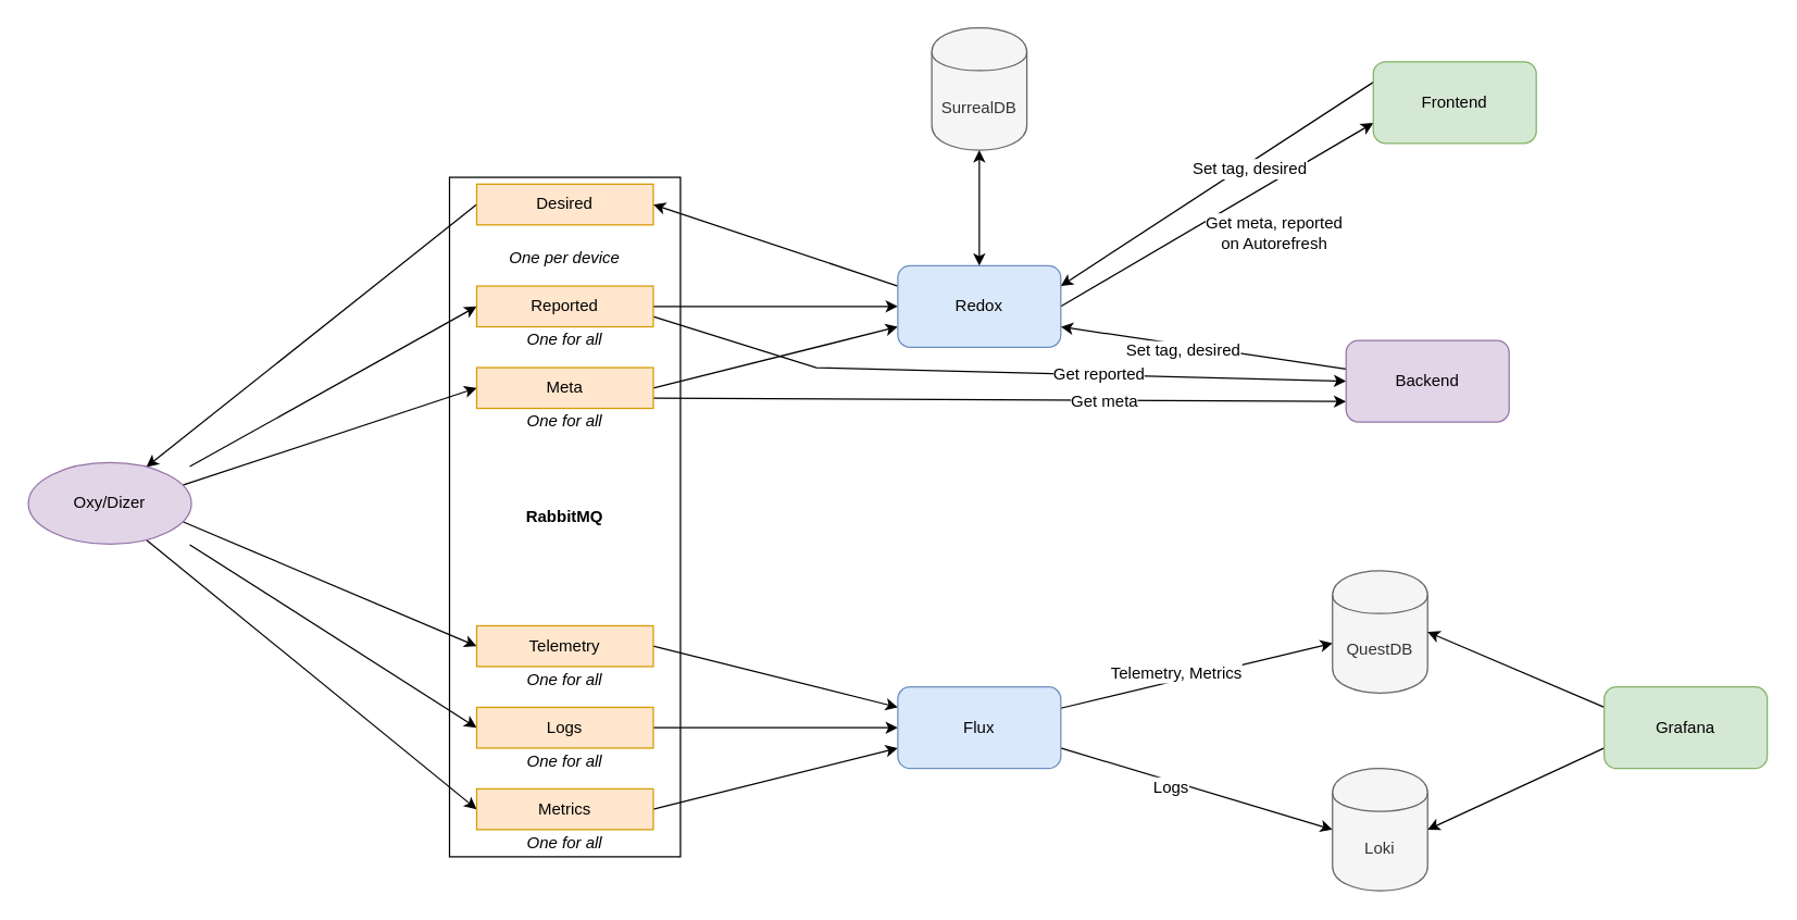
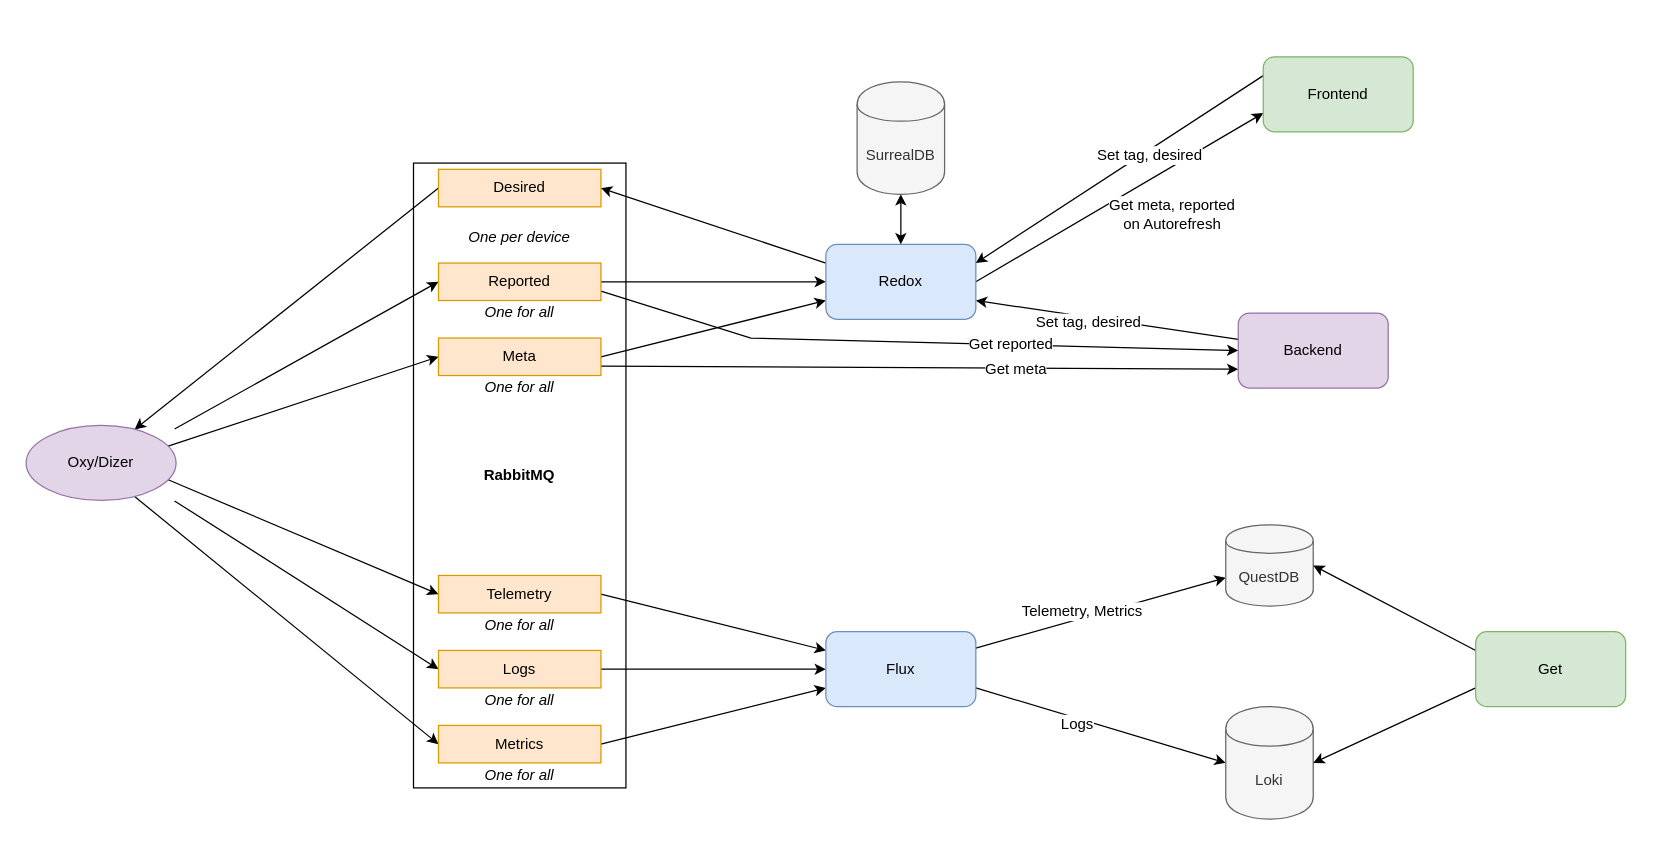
  <mxCell id="0" />
  <mxCell id="1" parent="0" />
  <mxCell id="2" value="RabbitMQ" style="rounded=0;whiteSpace=wrap;html=1;fontStyle=1" parent="1" vertex="1"><mxGeometry x="330" y="130" width="170" height="500" as="geometry" /></mxCell>
  <mxCell id="3" style="rounded=0;orthogonalLoop=1;jettySize=auto;html=1;entryX=0;entryY=0.5;entryDx=0;entryDy=0;startArrow=classic;startFill=1;endArrow=none;endFill=0;exitX=0.75;exitY=0;exitDx=0;exitDy=0;" parent="1" source="9" target="10" edge="1"><mxGeometry relative="1" as="geometry" /></mxCell>
  <mxCell id="4" style="rounded=0;orthogonalLoop=1;jettySize=auto;html=1;entryX=0;entryY=0.5;entryDx=0;entryDy=0;exitX=0.99;exitY=0.047;exitDx=0;exitDy=0;exitPerimeter=0;" parent="1" source="9" target="14" edge="1"><mxGeometry relative="1" as="geometry" /></mxCell>
  <mxCell id="5" style="rounded=0;orthogonalLoop=1;jettySize=auto;html=1;entryX=0;entryY=0.5;entryDx=0;entryDy=0;exitX=1;exitY=0.25;exitDx=0;exitDy=0;" parent="1" source="9" target="18" edge="1"><mxGeometry relative="1" as="geometry" /></mxCell>
  <mxCell id="6" style="edgeStyle=none;rounded=0;orthogonalLoop=1;jettySize=auto;html=1;exitX=1;exitY=0.75;exitDx=0;exitDy=0;entryX=0;entryY=0.5;entryDx=0;entryDy=0;startArrow=none;startFill=0;endArrow=classic;endFill=1;" parent="1" source="9" target="32" edge="1"><mxGeometry relative="1" as="geometry" /></mxCell>
  <mxCell id="7" style="edgeStyle=none;rounded=0;orthogonalLoop=1;jettySize=auto;html=1;exitX=0.75;exitY=1;exitDx=0;exitDy=0;entryX=0;entryY=0.5;entryDx=0;entryDy=0;startArrow=none;startFill=0;endArrow=classic;endFill=1;" parent="1" source="9" target="36" edge="1"><mxGeometry relative="1" as="geometry" /></mxCell>
  <mxCell id="8" style="edgeStyle=none;rounded=0;orthogonalLoop=1;jettySize=auto;html=1;entryX=0;entryY=0.5;entryDx=0;entryDy=0;startArrow=none;startFill=0;endArrow=classic;endFill=1;exitX=0.99;exitY=1.006;exitDx=0;exitDy=0;exitPerimeter=0;" parent="1" source="9" target="34" edge="1"><mxGeometry relative="1" as="geometry" /></mxCell>
  <mxCell id="9" value="Oxy/Dizer" style="ellipse;whiteSpace=wrap;html=1;fillColor=#e1d5e7;strokeColor=#9673a6;" parent="1" vertex="1"><mxGeometry x="20" y="340" width="120" height="60" as="geometry" /></mxCell>
  <mxCell id="10" value="Desired" style="rounded=0;whiteSpace=wrap;html=1;fillColor=#ffe6cc;strokeColor=#d79b00;" parent="1" vertex="1"><mxGeometry x="350" y="135" width="130" height="30" as="geometry" /></mxCell>
  <mxCell id="11" style="edgeStyle=none;rounded=0;orthogonalLoop=1;jettySize=auto;html=1;startArrow=none;startFill=0;endArrow=classic;endFill=1;" parent="1" source="14" target="22" edge="1"><mxGeometry relative="1" as="geometry" /></mxCell>
  <mxCell id="12" style="edgeStyle=none;rounded=0;orthogonalLoop=1;jettySize=auto;html=1;entryX=0;entryY=0.5;entryDx=0;entryDy=0;startArrow=none;startFill=0;endArrow=classic;endFill=1;exitX=1;exitY=0.75;exitDx=0;exitDy=0;" parent="1" source="14" target="30" edge="1"><mxGeometry relative="1" as="geometry"><Array as="points"><mxPoint x="600" y="270" /></Array></mxGeometry></mxCell>
  <mxCell id="13" value="Get reported" style="text;html=1;resizable=0;points=[];align=center;verticalAlign=middle;labelBackgroundColor=#ffffff;" parent="12" vertex="1" connectable="0"><mxGeometry x="0.291" y="1" relative="1" as="geometry"><mxPoint as="offset" /></mxGeometry></mxCell>
  <mxCell id="14" value="Reported" style="rounded=0;whiteSpace=wrap;html=1;fillColor=#ffe6cc;strokeColor=#d79b00;" parent="1" vertex="1"><mxGeometry x="350" y="210" width="130" height="30" as="geometry" /></mxCell>
  <mxCell id="15" style="edgeStyle=none;rounded=0;orthogonalLoop=1;jettySize=auto;html=1;entryX=0;entryY=0.75;entryDx=0;entryDy=0;startArrow=none;startFill=0;endArrow=classic;endFill=1;exitX=1;exitY=0.5;exitDx=0;exitDy=0;" parent="1" source="18" target="22" edge="1"><mxGeometry relative="1" as="geometry" /></mxCell>
  <mxCell id="16" style="edgeStyle=none;rounded=0;orthogonalLoop=1;jettySize=auto;html=1;startArrow=none;startFill=0;endArrow=classic;endFill=1;exitX=1;exitY=0.75;exitDx=0;exitDy=0;entryX=0;entryY=0.75;entryDx=0;entryDy=0;" parent="1" source="18" target="30" edge="1"><mxGeometry relative="1" as="geometry" /></mxCell>
  <mxCell id="17" value="Get meta" style="text;html=1;resizable=0;points=[];align=center;verticalAlign=middle;labelBackgroundColor=#ffffff;" parent="16" vertex="1" connectable="0"><mxGeometry x="0.302" relative="1" as="geometry"><mxPoint as="offset" /></mxGeometry></mxCell>
  <mxCell id="18" value="Meta" style="rounded=0;whiteSpace=wrap;html=1;fillColor=#ffe6cc;strokeColor=#d79b00;" parent="1" vertex="1"><mxGeometry x="350" y="270" width="130" height="30" as="geometry" /></mxCell>
  <mxCell id="19" style="edgeStyle=none;rounded=0;orthogonalLoop=1;jettySize=auto;html=1;entryX=1;entryY=0.5;entryDx=0;entryDy=0;startArrow=none;startFill=0;endArrow=classic;endFill=1;exitX=0;exitY=0.25;exitDx=0;exitDy=0;" parent="1" source="22" target="10" edge="1"><mxGeometry relative="1" as="geometry" /></mxCell>
  <mxCell id="20" style="edgeStyle=none;rounded=0;orthogonalLoop=1;jettySize=auto;html=1;entryX=0;entryY=0.75;entryDx=0;entryDy=0;startArrow=none;startFill=0;endArrow=classic;endFill=1;exitX=1;exitY=0.5;exitDx=0;exitDy=0;" parent="1" source="22" target="27" edge="1"><mxGeometry relative="1" as="geometry" /></mxCell>
  <mxCell id="21" value="Get meta, reported &lt;br&gt;on Autorefresh" style="text;html=1;resizable=0;points=[];align=center;verticalAlign=middle;labelBackgroundColor=#ffffff;" parent="20" vertex="1" connectable="0"><mxGeometry x="-0.357" y="-2" relative="1" as="geometry"><mxPoint x="81.5" y="-12.5" as="offset" /></mxGeometry></mxCell>
  <mxCell id="22" value="Redox" style="rounded=1;whiteSpace=wrap;html=1;fillColor=#dae8fc;strokeColor=#6c8ebf;" parent="1" vertex="1"><mxGeometry x="660" y="195" width="120" height="60" as="geometry" /></mxCell>
  <mxCell id="23" style="edgeStyle=none;rounded=0;orthogonalLoop=1;jettySize=auto;html=1;startArrow=classic;startFill=1;endArrow=classic;endFill=1;" parent="1" source="24" target="22" edge="1"><mxGeometry relative="1" as="geometry" /></mxCell>
- <mxCell id="24" value="SurrealDB" style="shape=cylinder;whiteSpace=wrap;html=1;boundedLbl=1;backgroundOutline=1;fillColor=#f5f5f5;strokeColor=#666666;fontColor=#333333;" parent="1" vertex="1"><mxGeometry x="685" y="20" width="70" height="90" as="geometry" /></mxCell>
+ <mxCell id="24" value="SurrealDB" style="shape=cylinder;whiteSpace=wrap;html=1;boundedLbl=1;backgroundOutline=1;fillColor=#f5f5f5;strokeColor=#666666;fontColor=#333333;" parent="1" vertex="1"><mxGeometry x="685" y="65" width="70" height="90" as="geometry" /></mxCell>
  <mxCell id="25" style="edgeStyle=none;rounded=0;orthogonalLoop=1;jettySize=auto;html=1;exitX=0;exitY=0.25;exitDx=0;exitDy=0;entryX=1;entryY=0.25;entryDx=0;entryDy=0;startArrow=none;startFill=0;endArrow=classic;endFill=1;" parent="1" source="27" target="22" edge="1"><mxGeometry relative="1" as="geometry" /></mxCell>
  <mxCell id="26" value="Set tag, desired" style="text;html=1;resizable=0;points=[];align=center;verticalAlign=middle;labelBackgroundColor=#ffffff;" parent="25" vertex="1" connectable="0"><mxGeometry x="0.115" y="-4" relative="1" as="geometry"><mxPoint x="38.5" y="-16.5" as="offset" /></mxGeometry></mxCell>
  <mxCell id="27" value="Frontend" style="rounded=1;whiteSpace=wrap;html=1;fillColor=#d5e8d4;strokeColor=#82b366;" parent="1" vertex="1"><mxGeometry x="1010" y="45" width="120" height="60" as="geometry" /></mxCell>
  <mxCell id="28" style="edgeStyle=none;rounded=0;orthogonalLoop=1;jettySize=auto;html=1;entryX=1;entryY=0.75;entryDx=0;entryDy=0;startArrow=none;startFill=0;endArrow=classic;endFill=1;" parent="1" source="30" target="22" edge="1"><mxGeometry relative="1" as="geometry" /></mxCell>
  <mxCell id="29" value="Set tag, desired" style="text;html=1;resizable=0;points=[];align=center;verticalAlign=middle;labelBackgroundColor=#ffffff;" parent="28" vertex="1" connectable="0"><mxGeometry x="0.137" y="4" relative="1" as="geometry"><mxPoint as="offset" /></mxGeometry></mxCell>
  <mxCell id="30" value="Backend" style="rounded=1;whiteSpace=wrap;html=1;fillColor=#e1d5e7;strokeColor=#9673a6;" parent="1" vertex="1"><mxGeometry x="990" y="250" width="120" height="60" as="geometry" /></mxCell>
  <mxCell id="31" style="edgeStyle=none;rounded=0;orthogonalLoop=1;jettySize=auto;html=1;entryX=0;entryY=0.25;entryDx=0;entryDy=0;startArrow=none;startFill=0;endArrow=classic;endFill=1;exitX=1;exitY=0.5;exitDx=0;exitDy=0;" parent="1" source="32" target="41" edge="1"><mxGeometry relative="1" as="geometry" /></mxCell>
  <mxCell id="32" value="Telemetry" style="rounded=0;whiteSpace=wrap;html=1;fillColor=#ffe6cc;strokeColor=#d79b00;" parent="1" vertex="1"><mxGeometry x="350" y="460" width="130" height="30" as="geometry" /></mxCell>
  <mxCell id="33" style="edgeStyle=none;rounded=0;orthogonalLoop=1;jettySize=auto;html=1;exitX=1;exitY=0.5;exitDx=0;exitDy=0;entryX=0;entryY=0.5;entryDx=0;entryDy=0;startArrow=none;startFill=0;endArrow=classic;endFill=1;" parent="1" source="34" target="41" edge="1"><mxGeometry relative="1" as="geometry" /></mxCell>
  <mxCell id="34" value="Logs" style="rounded=0;whiteSpace=wrap;html=1;fillColor=#ffe6cc;strokeColor=#d79b00;" parent="1" vertex="1"><mxGeometry x="350" y="520" width="130" height="30" as="geometry" /></mxCell>
  <mxCell id="35" style="edgeStyle=none;rounded=0;orthogonalLoop=1;jettySize=auto;html=1;exitX=1;exitY=0.5;exitDx=0;exitDy=0;entryX=0;entryY=0.75;entryDx=0;entryDy=0;startArrow=none;startFill=0;endArrow=classic;endFill=1;" parent="1" source="36" target="41" edge="1"><mxGeometry relative="1" as="geometry" /></mxCell>
  <mxCell id="36" value="Metrics" style="rounded=0;whiteSpace=wrap;html=1;fillColor=#ffe6cc;strokeColor=#d79b00;" parent="1" vertex="1"><mxGeometry x="350" y="580" width="130" height="30" as="geometry" /></mxCell>
  <mxCell id="37" style="edgeStyle=none;rounded=0;orthogonalLoop=1;jettySize=auto;html=1;startArrow=none;startFill=0;endArrow=classic;endFill=1;" parent="1" source="41" target="42" edge="1"><mxGeometry relative="1" as="geometry" /></mxCell>
  <mxCell id="38" value="Telemetry, Metrics" style="text;html=1;resizable=0;points=[];align=center;verticalAlign=middle;labelBackgroundColor=#ffffff;" parent="37" vertex="1" connectable="0"><mxGeometry x="-0.14" y="6" relative="1" as="geometry"><mxPoint as="offset" /></mxGeometry></mxCell>
  <mxCell id="39" style="edgeStyle=none;rounded=0;orthogonalLoop=1;jettySize=auto;html=1;exitX=1;exitY=0.75;exitDx=0;exitDy=0;entryX=0;entryY=0.5;entryDx=0;entryDy=0;startArrow=none;startFill=0;endArrow=classic;endFill=1;" parent="1" source="41" target="43" edge="1"><mxGeometry relative="1" as="geometry" /></mxCell>
  <mxCell id="40" value="Logs" style="text;html=1;resizable=0;points=[];align=center;verticalAlign=middle;labelBackgroundColor=#ffffff;" parent="39" vertex="1" connectable="0"><mxGeometry x="-0.185" y="-4" relative="1" as="geometry"><mxPoint as="offset" /></mxGeometry></mxCell>
  <mxCell id="41" value="Flux" style="rounded=1;whiteSpace=wrap;html=1;fillColor=#dae8fc;strokeColor=#6c8ebf;" parent="1" vertex="1"><mxGeometry x="660" y="505" width="120" height="60" as="geometry" /></mxCell>
- <mxCell id="42" value="QuestDB" style="shape=cylinder;whiteSpace=wrap;html=1;boundedLbl=1;backgroundOutline=1;fillColor=#f5f5f5;strokeColor=#666666;fontColor=#333333;" parent="1" vertex="1"><mxGeometry x="980" y="419.5" width="70" height="90" as="geometry" /></mxCell>
+ <mxCell id="42" value="QuestDB" style="shape=cylinder;whiteSpace=wrap;html=1;boundedLbl=1;backgroundOutline=1;fillColor=#f5f5f5;strokeColor=#666666;fontColor=#333333;" parent="1" vertex="1"><mxGeometry x="980" y="419.5" width="70" height="65" as="geometry" /></mxCell>
  <mxCell id="43" value="Loki" style="shape=cylinder;whiteSpace=wrap;html=1;boundedLbl=1;backgroundOutline=1;fillColor=#f5f5f5;strokeColor=#666666;fontColor=#333333;" parent="1" vertex="1"><mxGeometry x="980" y="565" width="70" height="90" as="geometry" /></mxCell>
  <mxCell id="44" style="edgeStyle=none;rounded=0;orthogonalLoop=1;jettySize=auto;html=1;exitX=0;exitY=0.25;exitDx=0;exitDy=0;entryX=1;entryY=0.5;entryDx=0;entryDy=0;startArrow=none;startFill=0;endArrow=classic;endFill=1;" parent="1" source="46" target="42" edge="1"><mxGeometry relative="1" as="geometry" /></mxCell>
  <mxCell id="45" style="edgeStyle=none;rounded=0;orthogonalLoop=1;jettySize=auto;html=1;exitX=0;exitY=0.75;exitDx=0;exitDy=0;entryX=1;entryY=0.5;entryDx=0;entryDy=0;startArrow=none;startFill=0;endArrow=classic;endFill=1;" parent="1" source="46" target="43" edge="1"><mxGeometry relative="1" as="geometry" /></mxCell>
- <mxCell id="46" value="Grafana" style="rounded=1;whiteSpace=wrap;html=1;fillColor=#d5e8d4;strokeColor=#82b366;" parent="1" vertex="1"><mxGeometry x="1180" y="505" width="120" height="60" as="geometry" /></mxCell>
+ <mxCell id="46" value="Get" style="rounded=1;whiteSpace=wrap;html=1;fillColor=#d5e8d4;strokeColor=#82b366;" parent="1" vertex="1"><mxGeometry x="1180" y="505" width="120" height="60" as="geometry" /></mxCell>
  <mxCell id="47" value="&lt;i&gt;One for all&lt;/i&gt;" style="text;html=1;strokeColor=none;fillColor=none;align=center;verticalAlign=middle;whiteSpace=wrap;rounded=0;" parent="1" vertex="1"><mxGeometry x="350" y="490" width="130" height="20" as="geometry" /></mxCell>
  <mxCell id="48" value="&lt;i&gt;One for all&lt;/i&gt;" style="text;html=1;strokeColor=none;fillColor=none;align=center;verticalAlign=middle;whiteSpace=wrap;rounded=0;" parent="1" vertex="1"><mxGeometry x="350" y="550" width="130" height="20" as="geometry" /></mxCell>
  <mxCell id="49" value="&lt;i&gt;One for all&lt;/i&gt;" style="text;html=1;strokeColor=none;fillColor=none;align=center;verticalAlign=middle;whiteSpace=wrap;rounded=0;" parent="1" vertex="1"><mxGeometry x="350" y="610" width="130" height="20" as="geometry" /></mxCell>
  <mxCell id="50" value="&lt;i&gt;One for all&lt;/i&gt;" style="text;html=1;strokeColor=none;fillColor=none;align=center;verticalAlign=middle;whiteSpace=wrap;rounded=0;" parent="1" vertex="1"><mxGeometry x="350" y="300" width="130" height="20" as="geometry" /></mxCell>
  <mxCell id="51" value="&lt;i&gt;One for all&lt;/i&gt;" style="text;html=1;strokeColor=none;fillColor=none;align=center;verticalAlign=middle;whiteSpace=wrap;rounded=0;" parent="1" vertex="1"><mxGeometry x="350" y="240" width="130" height="20" as="geometry" /></mxCell>
  <mxCell id="52" value="&lt;i&gt;One per device&lt;/i&gt;" style="text;html=1;strokeColor=none;fillColor=none;align=center;verticalAlign=middle;whiteSpace=wrap;rounded=0;" parent="1" vertex="1"><mxGeometry x="350" y="180" width="130" height="20" as="geometry" /></mxCell>
